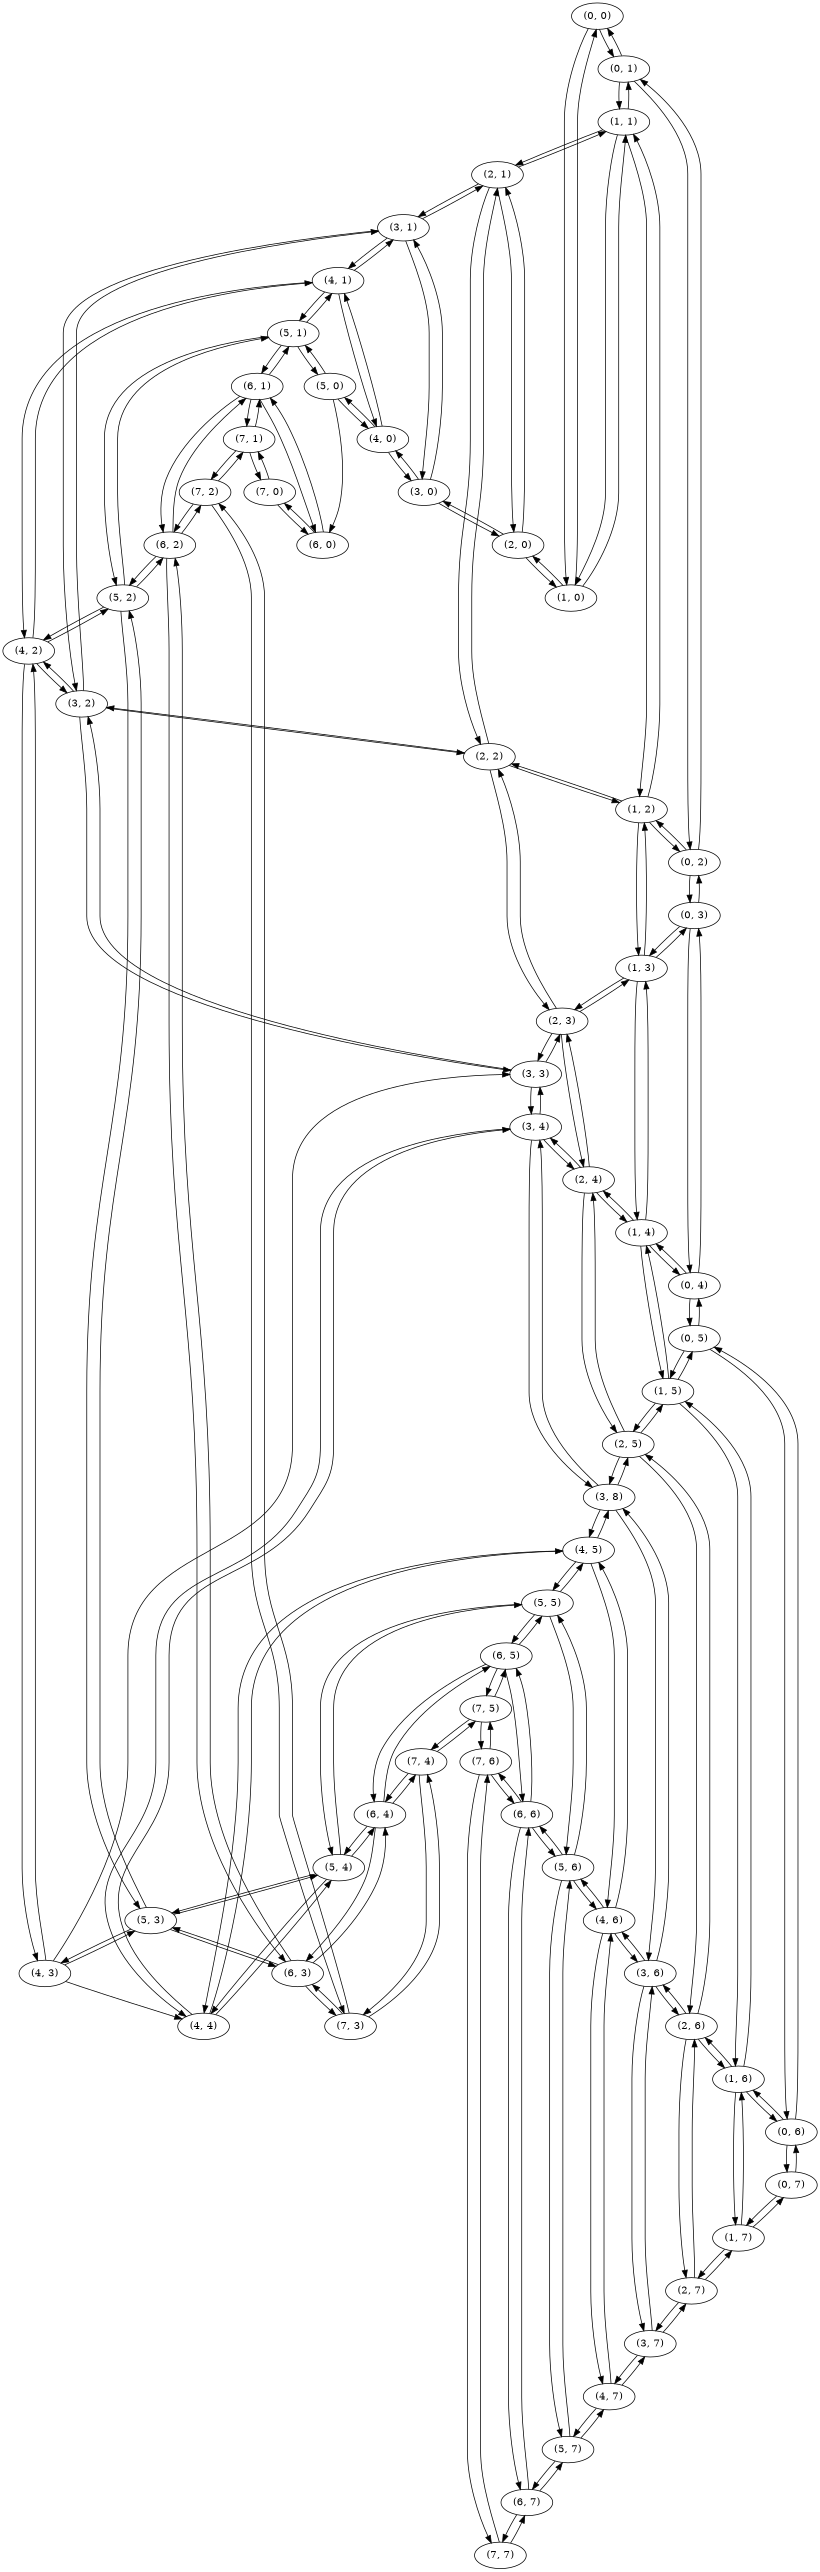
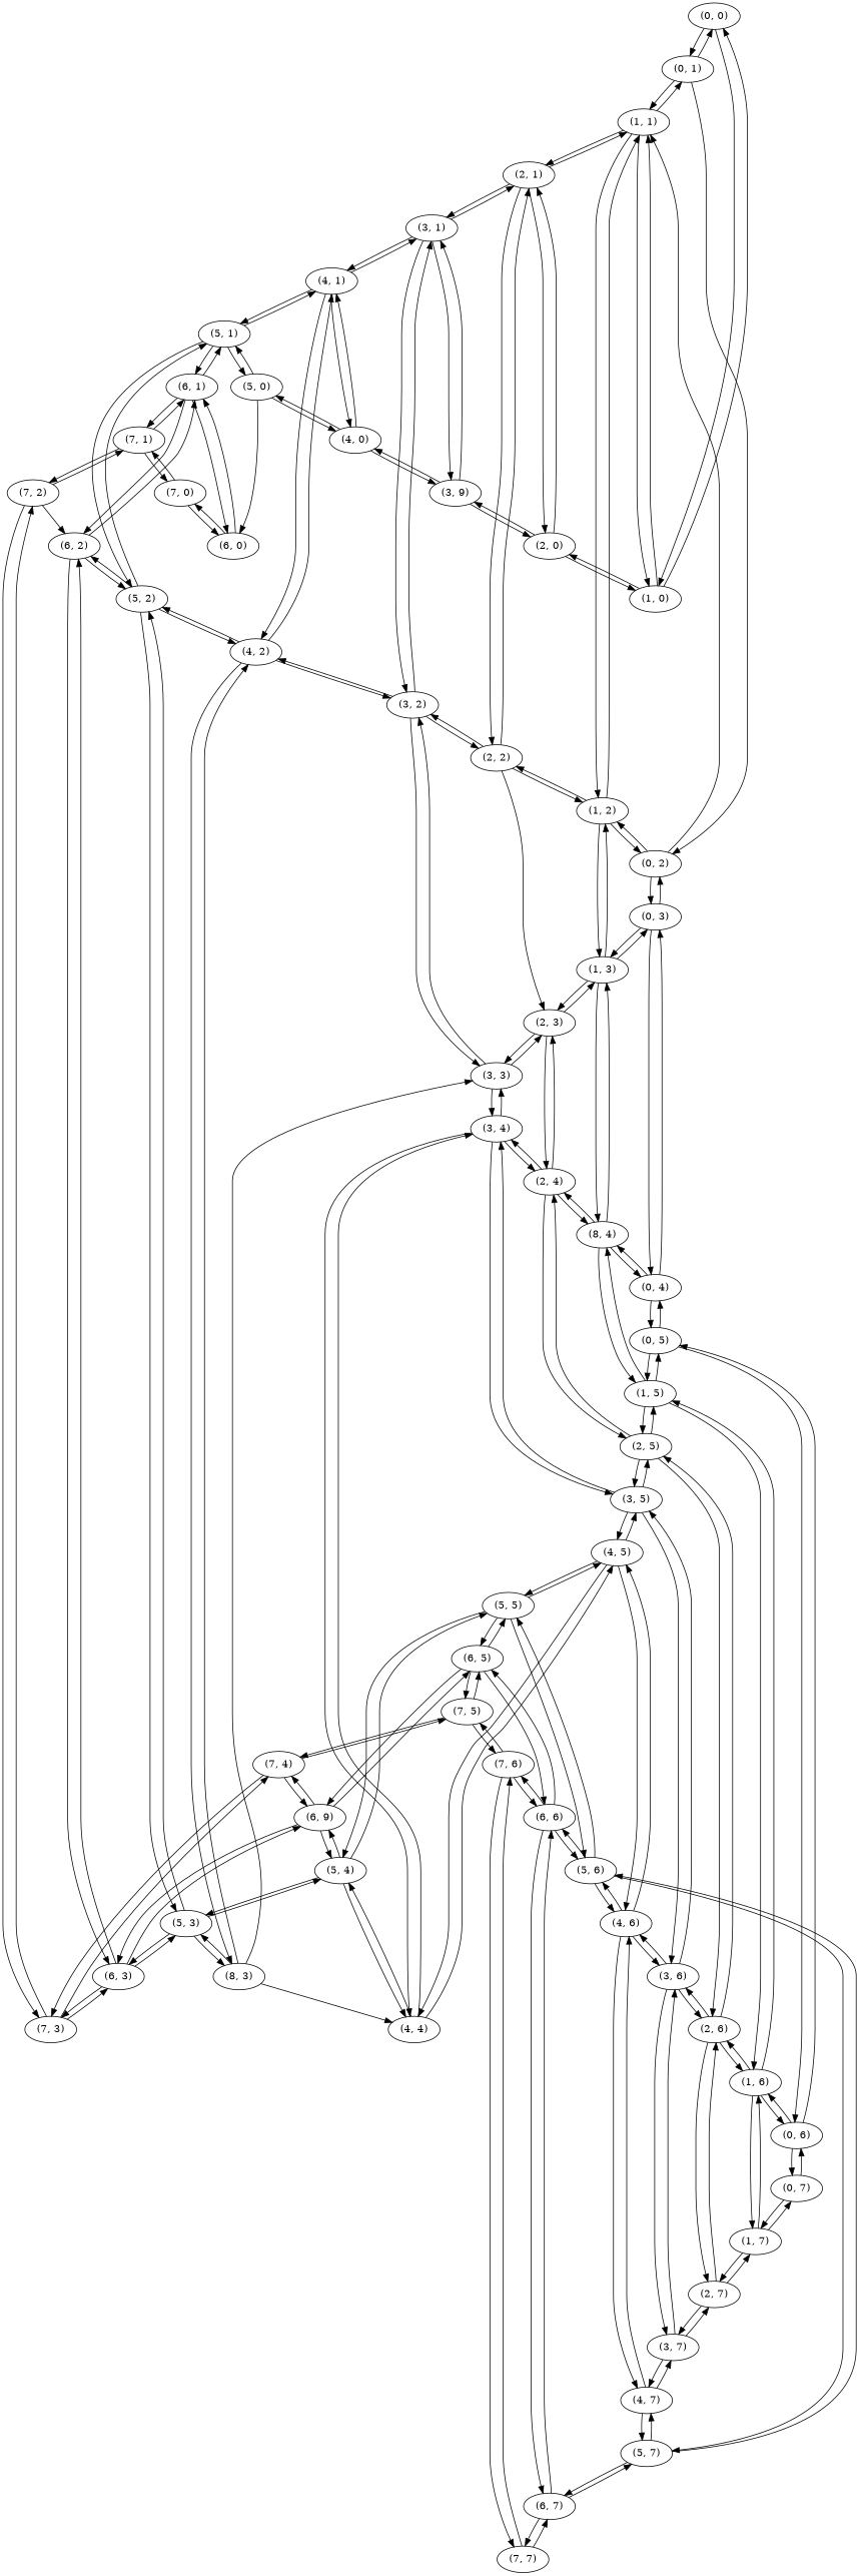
  digraph {
    "(0, 0)"
    "(0, 1)"
    "(1, 0)"
    "(0, 2)"
    "(1, 1)"
    "(2, 0)"
    "(0, 3)"
    "(1, 2)"
    "(2, 1)"
-   "(3, 0)"
+   "(3, 0)" [label="(3, 9)"]
    "(0, 4)"
    "(1, 3)"
    "(2, 2)"
    "(3, 1)"
    "(0, 5)"
-   "(1, 4)"
+   "(1, 4)" [label="(8, 4)"]
    "(2, 3)"
    "(3, 2)"
    "(0, 6)"
    "(1, 5)"
    "(2, 4)"
    "(3, 3)"
    "(0, 7)"
    "(1, 6)"
    "(2, 5)"
    "(3, 4)"
    "(1, 7)"
    "(2, 6)"
-   "(3, 5)" [label="(3, 8)"]
+   "(3, 5)"
    "(2, 7)"
    "(3, 6)"
    "(3, 7)"
    "(4, 0)"
    "(4, 1)"
    "(4, 2)"
    "(4, 4)"
    "(4, 5)"
    "(4, 6)"
    "(4, 7)"
    "(5, 0)"
    "(5, 1)"
-   "(4, 3)"
+   "(4, 3)" [label="(8, 3)"]
    "(5, 2)"
    "(5, 3)"
    "(5, 4)"
    "(5, 5)"
    "(5, 6)"
    "(5, 7)"
    "(6, 0)"
    "(6, 1)"
    "(6, 2)"
    "(6, 3)"
-   "(6, 4)"
+   "(6, 4)" [label="(6, 9)"]
    "(6, 5)"
    "(6, 6)"
    "(6, 7)"
    "(7, 0)"
    "(7, 1)"
    "(7, 2)"
    "(7, 3)"
    "(7, 4)"
    "(7, 5)"
    "(7, 6)"
    "(7, 7)"
    "(0, 0)" -> "(0, 1)"
    "(0, 0)" -> "(1, 0)"
    "(0, 1)" -> "(0, 0)"
    "(0, 1)" -> "(0, 2)"
    "(0, 1)" -> "(1, 1)"
    "(1, 0)" -> "(0, 0)"
    "(1, 0)" -> "(1, 1)"
    "(1, 0)" -> "(2, 0)"
-   "(0, 2)" -> "(0, 1)"
+   "(0, 2)" -> "(1, 1)"
    "(0, 2)" -> "(0, 3)"
    "(0, 2)" -> "(1, 2)"
    "(1, 1)" -> "(0, 1)"
    "(1, 1)" -> "(1, 0)"
    "(1, 1)" -> "(1, 2)"
    "(1, 1)" -> "(2, 1)"
    "(2, 0)" -> "(1, 0)"
    "(2, 0)" -> "(2, 1)"
    "(2, 0)" -> "(3, 0)"
    "(0, 3)" -> "(0, 2)"
    "(0, 3)" -> "(0, 4)"
    "(0, 3)" -> "(1, 3)"
    "(1, 2)" -> "(0, 2)"
    "(1, 2)" -> "(1, 1)"
    "(1, 2)" -> "(1, 3)"
    "(1, 2)" -> "(2, 2)"
    "(2, 1)" -> "(1, 1)"
    "(2, 1)" -> "(2, 0)"
    "(2, 1)" -> "(2, 2)"
    "(2, 1)" -> "(3, 1)"
    "(3, 0)" -> "(2, 0)"
    "(3, 0)" -> "(3, 1)"
    "(3, 0)" -> "(4, 0)"
    "(0, 4)" -> "(0, 3)"
    "(0, 4)" -> "(0, 5)"
    "(0, 4)" -> "(1, 4)"
    "(1, 3)" -> "(0, 3)"
    "(1, 3)" -> "(1, 2)"
    "(1, 3)" -> "(1, 4)"
    "(1, 3)" -> "(2, 3)"
    "(2, 2)" -> "(1, 2)"
    "(2, 2)" -> "(2, 1)"
    "(2, 2)" -> "(2, 3)"
    "(2, 2)" -> "(3, 2)"
    "(3, 1)" -> "(2, 1)"
    "(3, 1)" -> "(3, 0)"
    "(3, 1)" -> "(3, 2)"
    "(3, 1)" -> "(4, 1)"
    "(0, 5)" -> "(0, 4)"
    "(0, 5)" -> "(0, 6)"
    "(0, 5)" -> "(1, 5)"
    "(1, 4)" -> "(0, 4)"
    "(1, 4)" -> "(1, 3)"
    "(1, 4)" -> "(1, 5)"
    "(1, 4)" -> "(2, 4)"
    "(2, 3)" -> "(1, 3)"
-   "(2, 3)" -> "(2, 2)"
    "(2, 3)" -> "(2, 4)"
    "(2, 3)" -> "(3, 3)"
    "(3, 2)" -> "(2, 2)"
    "(3, 2)" -> "(3, 1)"
    "(3, 2)" -> "(3, 3)"
    "(3, 2)" -> "(4, 2)"
    "(0, 6)" -> "(0, 5)"
    "(0, 6)" -> "(0, 7)"
    "(0, 6)" -> "(1, 6)"
    "(1, 5)" -> "(0, 5)"
    "(1, 5)" -> "(1, 4)"
    "(1, 5)" -> "(1, 6)"
    "(1, 5)" -> "(2, 5)"
    "(2, 4)" -> "(1, 4)"
    "(2, 4)" -> "(2, 3)"
    "(2, 4)" -> "(2, 5)"
    "(2, 4)" -> "(3, 4)"
    "(3, 3)" -> "(2, 3)"
    "(3, 3)" -> "(3, 2)"
    "(3, 3)" -> "(3, 4)"
    "(0, 7)" -> "(0, 6)"
    "(0, 7)" -> "(1, 7)"
    "(1, 6)" -> "(0, 6)"
    "(1, 6)" -> "(1, 5)"
    "(1, 6)" -> "(1, 7)"
    "(1, 6)" -> "(2, 6)"
    "(2, 5)" -> "(1, 5)"
    "(2, 5)" -> "(2, 4)"
    "(2, 5)" -> "(2, 6)"
    "(2, 5)" -> "(3, 5)"
    "(3, 4)" -> "(2, 4)"
    "(3, 4)" -> "(3, 3)"
    "(3, 4)" -> "(3, 5)"
    "(3, 4)" -> "(4, 4)"
    "(1, 7)" -> "(0, 7)"
    "(1, 7)" -> "(1, 6)"
    "(1, 7)" -> "(2, 7)"
    "(2, 6)" -> "(1, 6)"
    "(2, 6)" -> "(2, 5)"
    "(2, 6)" -> "(2, 7)"
    "(2, 6)" -> "(3, 6)"
    "(3, 5)" -> "(2, 5)"
    "(3, 5)" -> "(3, 4)"
    "(3, 5)" -> "(3, 6)"
    "(3, 5)" -> "(4, 5)"
    "(2, 7)" -> "(1, 7)"
    "(2, 7)" -> "(2, 6)"
    "(2, 7)" -> "(3, 7)"
    "(3, 6)" -> "(2, 6)"
    "(3, 6)" -> "(3, 5)"
    "(3, 6)" -> "(3, 7)"
    "(3, 6)" -> "(4, 6)"
    "(3, 7)" -> "(2, 7)"
    "(3, 7)" -> "(3, 6)"
    "(3, 7)" -> "(4, 7)"
    "(4, 0)" -> "(3, 0)"
    "(4, 0)" -> "(4, 1)"
    "(4, 0)" -> "(5, 0)"
    "(4, 1)" -> "(3, 1)"
    "(4, 1)" -> "(4, 0)"
    "(4, 1)" -> "(4, 2)"
    "(4, 1)" -> "(5, 1)"
    "(4, 2)" -> "(3, 2)"
    "(4, 2)" -> "(4, 1)"
    "(4, 2)" -> "(4, 3)"
    "(4, 2)" -> "(5, 2)"
    "(4, 4)" -> "(3, 4)"
    "(4, 4)" -> "(4, 5)"
    "(4, 4)" -> "(5, 4)"
    "(4, 5)" -> "(3, 5)"
    "(4, 5)" -> "(4, 4)"
    "(4, 5)" -> "(4, 6)"
    "(4, 5)" -> "(5, 5)"
    "(4, 6)" -> "(3, 6)"
    "(4, 6)" -> "(4, 5)"
    "(4, 6)" -> "(4, 7)"
    "(4, 6)" -> "(5, 6)"
    "(4, 7)" -> "(3, 7)"
    "(4, 7)" -> "(4, 6)"
    "(4, 7)" -> "(5, 7)"
    "(5, 0)" -> "(4, 0)"
    "(5, 0)" -> "(5, 1)"
    "(5, 0)" -> "(6, 0)"
    "(5, 1)" -> "(4, 1)"
    "(5, 1)" -> "(5, 0)"
    "(5, 1)" -> "(5, 2)"
    "(5, 1)" -> "(6, 1)"
    "(4, 3)" -> "(3, 3)"
    "(4, 3)" -> "(4, 2)"
    "(4, 3)" -> "(4, 4)"
    "(4, 3)" -> "(5, 3)"
    "(5, 2)" -> "(4, 2)"
    "(5, 2)" -> "(5, 1)"
    "(5, 2)" -> "(5, 3)"
    "(5, 2)" -> "(6, 2)"
    "(5, 3)" -> "(4, 3)"
    "(5, 3)" -> "(5, 2)"
    "(5, 3)" -> "(5, 4)"
    "(5, 3)" -> "(6, 3)"
    "(5, 4)" -> "(4, 4)"
    "(5, 4)" -> "(5, 3)"
    "(5, 4)" -> "(5, 5)"
    "(5, 4)" -> "(6, 4)"
    "(5, 5)" -> "(4, 5)"
    "(5, 5)" -> "(5, 4)"
    "(5, 5)" -> "(5, 6)"
    "(5, 5)" -> "(6, 5)"
    "(5, 6)" -> "(4, 6)"
    "(5, 6)" -> "(5, 5)"
    "(5, 6)" -> "(5, 7)"
    "(5, 6)" -> "(6, 6)"
    "(5, 7)" -> "(4, 7)"
    "(5, 7)" -> "(5, 6)"
    "(5, 7)" -> "(6, 7)"
    "(6, 0)" -> "(6, 1)"
    "(6, 0)" -> "(7, 0)"
    "(6, 1)" -> "(5, 1)"
    "(6, 1)" -> "(6, 0)"
    "(6, 1)" -> "(6, 2)"
    "(6, 1)" -> "(7, 1)"
    "(6, 2)" -> "(5, 2)"
    "(6, 2)" -> "(6, 1)"
    "(6, 2)" -> "(6, 3)"
-   "(6, 2)" -> "(7, 2)"
    "(6, 3)" -> "(5, 3)"
    "(6, 3)" -> "(6, 2)"
    "(6, 3)" -> "(6, 4)"
    "(6, 3)" -> "(7, 3)"
    "(6, 4)" -> "(5, 4)"
    "(6, 4)" -> "(6, 3)"
    "(6, 4)" -> "(6, 5)"
    "(6, 4)" -> "(7, 4)"
    "(6, 5)" -> "(5, 5)"
    "(6, 5)" -> "(6, 4)"
    "(6, 5)" -> "(6, 6)"
    "(6, 5)" -> "(7, 5)"
    "(6, 6)" -> "(5, 6)"
    "(6, 6)" -> "(6, 5)"
    "(6, 6)" -> "(6, 7)"
    "(6, 6)" -> "(7, 6)"
    "(6, 7)" -> "(5, 7)"
    "(6, 7)" -> "(6, 6)"
    "(6, 7)" -> "(7, 7)"
    "(7, 0)" -> "(6, 0)"
    "(7, 0)" -> "(7, 1)"
    "(7, 1)" -> "(6, 1)"
    "(7, 1)" -> "(7, 0)"
    "(7, 1)" -> "(7, 2)"
    "(7, 2)" -> "(6, 2)"
    "(7, 2)" -> "(7, 1)"
    "(7, 2)" -> "(7, 3)"
    "(7, 3)" -> "(6, 3)"
    "(7, 3)" -> "(7, 2)"
    "(7, 3)" -> "(7, 4)"
    "(7, 4)" -> "(6, 4)"
    "(7, 4)" -> "(7, 3)"
    "(7, 4)" -> "(7, 5)"
    "(7, 5)" -> "(6, 5)"
    "(7, 5)" -> "(7, 4)"
    "(7, 5)" -> "(7, 6)"
    "(7, 6)" -> "(6, 6)"
    "(7, 6)" -> "(7, 5)"
    "(7, 6)" -> "(7, 7)"
    "(7, 7)" -> "(6, 7)"
    "(7, 7)" -> "(7, 6)"
  }
